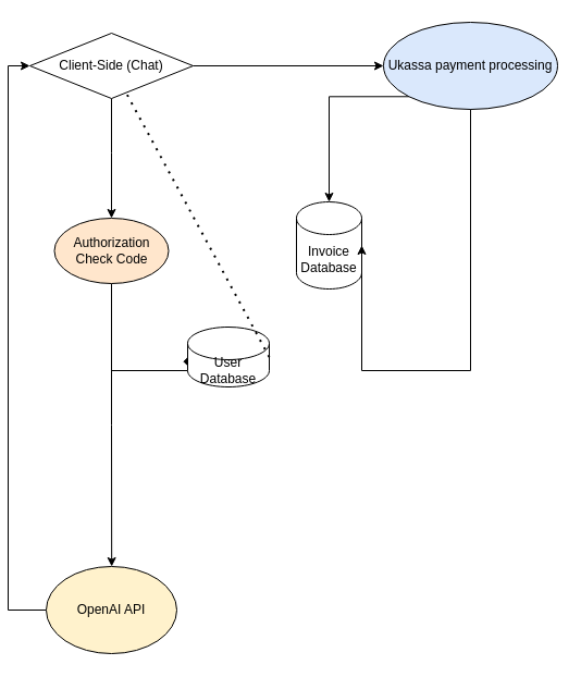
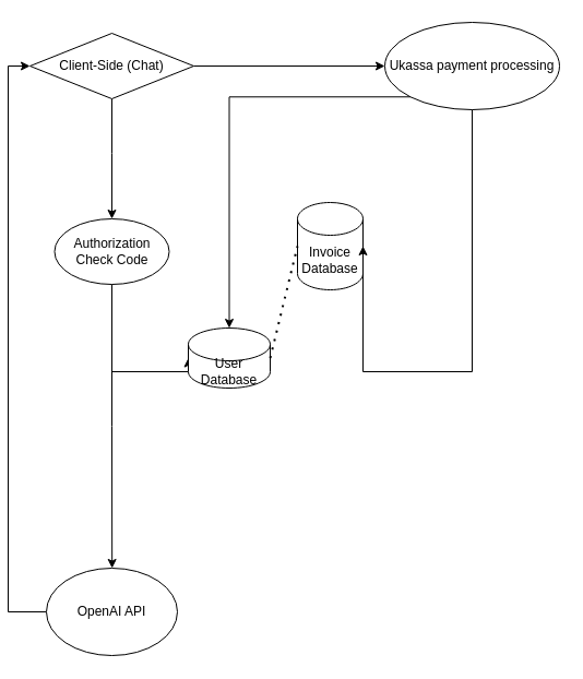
  <mxCell id="0" />
  <mxCell id="1" parent="0" />
  <mxCell id="2" value="" style="edgeStyle=orthogonalEdgeStyle;rounded=0;orthogonalLoop=1;jettySize=auto;html=1;" edge="1" parent="1" source="4" target="7"><mxGeometry relative="1" as="geometry"><mxPoint x="198" y="190" as="targetPoint" /><Array as="points"><mxPoint x="95" y="140" /><mxPoint x="95" y="140" /></Array></mxGeometry></mxCell>
  <mxCell id="3" style="edgeStyle=orthogonalEdgeStyle;rounded=0;orthogonalLoop=1;jettySize=auto;html=1;entryX=0;entryY=0.5;entryDx=0;entryDy=0;" edge="1" parent="1" source="4" target="11"><mxGeometry relative="1" as="geometry" /></mxCell>
  <mxCell id="4" value="Client-Side (Chat)" style="rhombus;whiteSpace=wrap;html=1;" vertex="1" parent="1"><mxGeometry x="20" y="30" width="150" height="60" as="geometry" /></mxCell>
- <mxCell id="5" style="edgeStyle=orthogonalEdgeStyle;rounded=0;orthogonalLoop=1;jettySize=auto;html=1;entryX=0;entryY=0.5;entryDx=0;entryDy=0;entryPerimeter=0;endArrow=diamond;" edge="1" parent="1" source="7" target="12"><mxGeometry relative="1" as="geometry"><Array as="points"><mxPoint x="95" y="340" /></Array></mxGeometry></mxCell>
+ <mxCell id="5" style="edgeStyle=orthogonalEdgeStyle;rounded=0;orthogonalLoop=1;jettySize=auto;html=1;entryX=0;entryY=0.5;entryDx=0;entryDy=0;entryPerimeter=0;" edge="1" parent="1" source="7" target="12"><mxGeometry relative="1" as="geometry"><Array as="points"><mxPoint x="95" y="340" /></Array></mxGeometry></mxCell>
  <mxCell id="6" style="edgeStyle=orthogonalEdgeStyle;rounded=0;orthogonalLoop=1;jettySize=auto;html=1;exitX=0.5;exitY=1;exitDx=0;exitDy=0;entryX=0.564;entryY=0;entryDx=0;entryDy=0;entryPerimeter=0;" edge="1" parent="1" source="7"><mxGeometry relative="1" as="geometry"><mxPoint x="95.18" y="520" as="targetPoint" /></mxGeometry></mxCell>
- <mxCell id="7" value="Authorization Check Code" style="ellipse;whiteSpace=wrap;html=1;fillColor=#ffe6cc;" vertex="1" parent="1"><mxGeometry x="42.5" y="200" width="105" height="60" as="geometry" /></mxCell>
+ <mxCell id="7" value="Authorization Check Code" style="ellipse;whiteSpace=wrap;html=1;" vertex="1" parent="1"><mxGeometry x="42.5" y="200" width="105" height="60" as="geometry" /></mxCell>
  <mxCell id="8" value="Invoice Database" style="shape=cylinder3;whiteSpace=wrap;html=1;boundedLbl=1;backgroundOutline=1;size=15;" vertex="1" parent="1"><mxGeometry x="265" y="185" width="60" height="80" as="geometry" /></mxCell>
  <mxCell id="9" style="edgeStyle=orthogonalEdgeStyle;rounded=0;orthogonalLoop=1;jettySize=auto;html=1;entryX=1;entryY=0.5;entryDx=0;entryDy=0;entryPerimeter=0;" edge="1" parent="1" target="8"><mxGeometry relative="1" as="geometry"><mxPoint x="430" y="90" as="sourcePoint" /><Array as="points"><mxPoint x="425" y="90" /><mxPoint x="425" y="340" /></Array></mxGeometry></mxCell>
- <mxCell id="10" style="edgeStyle=orthogonalEdgeStyle;rounded=0;orthogonalLoop=1;jettySize=auto;html=1;exitX=0;exitY=1;exitDx=0;exitDy=0;" edge="1" parent="1" source="11" target="8"><mxGeometry relative="1" as="geometry" /></mxCell>
- <mxCell id="11" value="Ukassa payment processing" style="ellipse;whiteSpace=wrap;html=1;fillColor=#dae8fc;" vertex="1" parent="1"><mxGeometry x="345" y="20" width="160" height="80" as="geometry" /></mxCell>
+ <mxCell id="10" style="edgeStyle=orthogonalEdgeStyle;rounded=0;orthogonalLoop=1;jettySize=auto;html=1;exitX=0;exitY=1;exitDx=0;exitDy=0;entryX=0.5;entryY=0;entryDx=0;entryDy=0;entryPerimeter=0;" edge="1" parent="1" source="11" target="12"><mxGeometry relative="1" as="geometry" /></mxCell>
+ <mxCell id="11" value="Ukassa payment processing" style="ellipse;whiteSpace=wrap;html=1;" vertex="1" parent="1"><mxGeometry x="345" y="20" width="160" height="80" as="geometry" /></mxCell>
  <mxCell id="12" value="User Database" style="shape=cylinder3;whiteSpace=wrap;html=1;boundedLbl=1;backgroundOutline=1;size=15;" vertex="1" parent="1"><mxGeometry x="165" y="300" width="75" height="55" as="geometry" /></mxCell>
- <mxCell id="13" value="" style="endArrow=none;dashed=1;html=1;dashPattern=1 3;strokeWidth=2;rounded=0;exitX=1;exitY=0.5;exitDx=0;exitDy=0;exitPerimeter=0;" edge="1" parent="1" source="12" target="4"><mxGeometry width="50" height="50" relative="1" as="geometry"><mxPoint x="205" y="380" as="sourcePoint" /><mxPoint x="255" y="340" as="targetPoint" /></mxGeometry></mxCell>
+ <mxCell id="13" value="" style="endArrow=none;dashed=1;html=1;dashPattern=1 3;strokeWidth=2;rounded=0;exitX=1;exitY=0.5;exitDx=0;exitDy=0;exitPerimeter=0;entryX=0;entryY=0.5;entryDx=0;entryDy=0;entryPerimeter=0;" edge="1" parent="1" source="12" target="8"><mxGeometry width="50" height="50" relative="1" as="geometry"><mxPoint x="205" y="380" as="sourcePoint" /><mxPoint x="255" y="340" as="targetPoint" /></mxGeometry></mxCell>
  <mxCell id="14" style="edgeStyle=orthogonalEdgeStyle;rounded=0;orthogonalLoop=1;jettySize=auto;html=1;exitX=0;exitY=0.5;exitDx=0;exitDy=0;entryX=0;entryY=0.5;entryDx=0;entryDy=0;" edge="1" parent="1" source="15" target="4"><mxGeometry relative="1" as="geometry" /></mxCell>
- <mxCell id="15" value="OpenAI API" style="ellipse;whiteSpace=wrap;html=1;fillColor=#fff2cc;" vertex="1" parent="1"><mxGeometry x="35" y="520" width="120" height="80" as="geometry" /></mxCell>
+ <mxCell id="15" value="OpenAI API" style="ellipse;whiteSpace=wrap;html=1;" vertex="1" parent="1"><mxGeometry x="35" y="520" width="120" height="80" as="geometry" /></mxCell>
